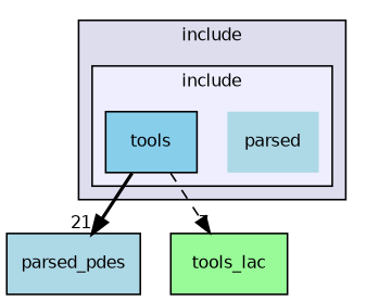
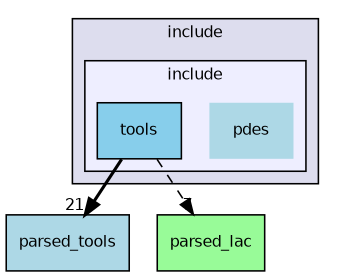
  digraph {
    compound=true
    node [fillcolor=lightblue fontname=Helvetica fontsize=10 shape=box style=filled]
    edge [labeldistance=1.5 labelfontname=Helvetica labelfontsize=10]
-   n1 [label=parsed shape=plaintext]
+   n1 [label=pdes shape=plaintext]
    n2 [color=black fillcolor=skyblue label=tools]
-   n3 [label=parsed_pdes]
-   n4 [fillcolor=palegreen label=tools_lac]
+   n3 [label=parsed_tools]
+   n4 [fillcolor=palegreen label=parsed_lac]
    subgraph cluster_1 {
      bgcolor="#ddddee"
      fontname=Helvetica
      fontsize=10
      label=include
      pencolor=black
      subgraph cluster_2 {
        bgcolor="#eeeeff"
        fontname=Helvetica
        fontsize=10
        label=include
        pencolor=black
        n1
        n2
      }
    }
    n2 -> n3 [headlabel=21 style=bold]
    n2 -> n4 [headlabel=7 style=dashed]
  }
